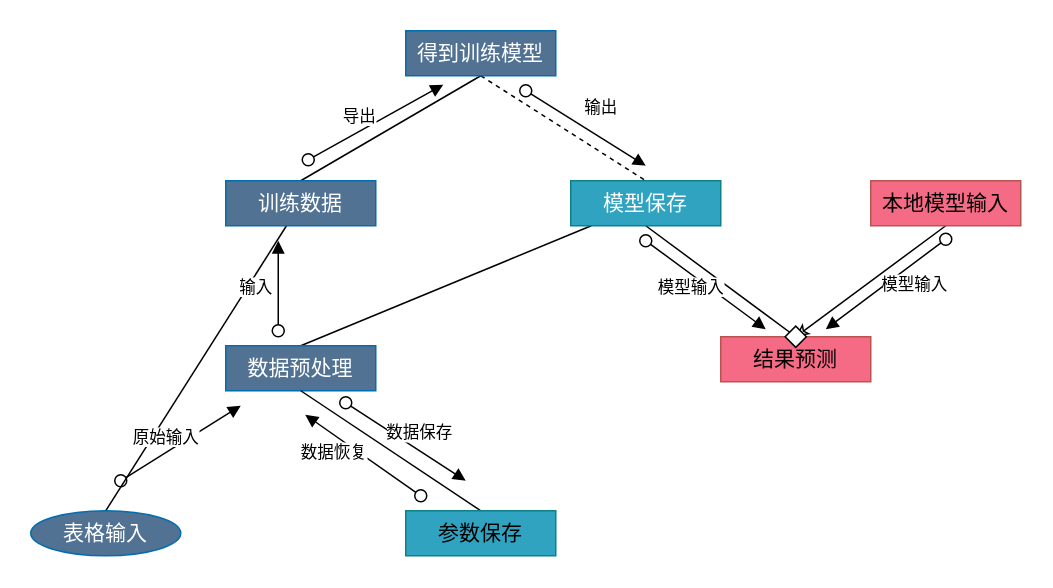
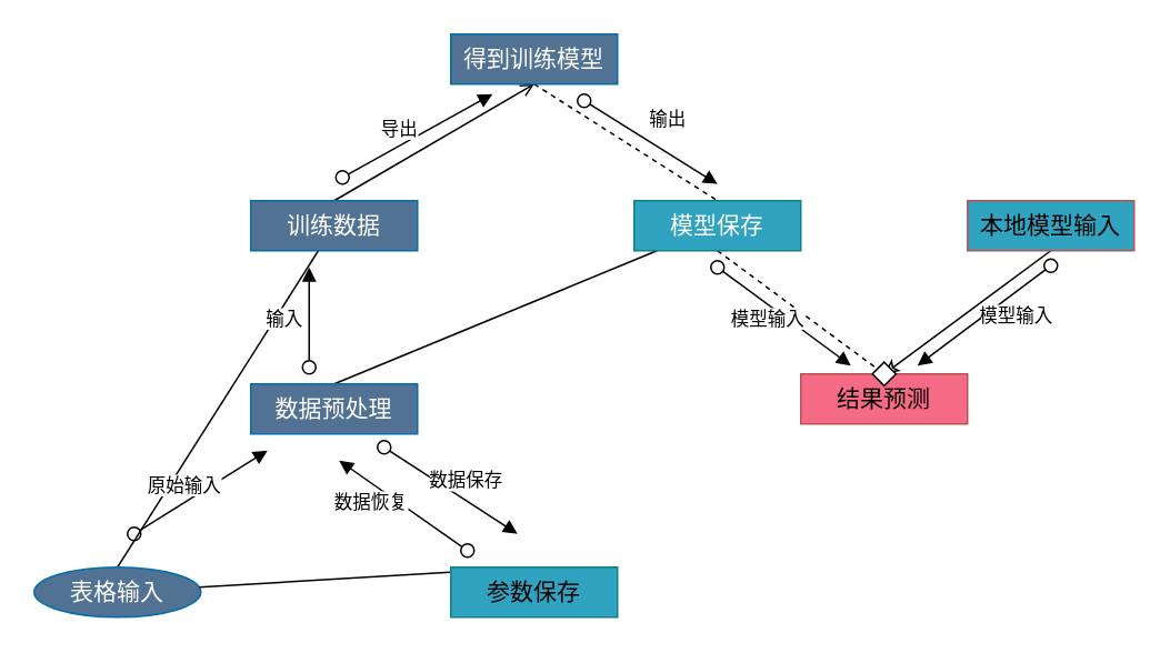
  <mxCell id="0" />
  <mxCell id="1" parent="0" />
  <mxCell id="2" style="rounded=0;orthogonalLoop=1;jettySize=auto;html=1;exitX=0.5;exitY=0;exitDx=0;exitDy=0;fontSize=14;startArrow=none;startFill=0;strokeColor=default;endArrow=none;endFill=0;" edge="1" parent="1" source="3" target="9"><mxGeometry relative="1" as="geometry" /></mxCell>
  <mxCell id="3" value="&lt;font style=&quot;font-size: 14px;&quot;&gt;表格输入&lt;/font&gt;" style="ellipse;whiteSpace=wrap;html=1;fillColor=#517293;fontColor=#ffffff;strokeColor=#006EAF;" vertex="1" parent="1"><mxGeometry x="20" y="340" width="100" height="30" as="geometry" /></mxCell>
  <mxCell id="4" value="原始输入" style="html=1;verticalAlign=bottom;startArrow=oval;startFill=0;endArrow=block;startSize=8;rounded=0;strokeColor=default;" edge="1" parent="1"><mxGeometry x="-0.236" y="1" width="60" relative="1" as="geometry"><mxPoint x="80" y="320" as="sourcePoint" /><mxPoint x="160" y="270" as="targetPoint" /><mxPoint as="offset" /></mxGeometry></mxCell>
  <mxCell id="5" style="edgeStyle=none;rounded=0;orthogonalLoop=1;jettySize=auto;html=1;exitX=0.5;exitY=0;exitDx=0;exitDy=0;fontSize=14;startArrow=none;startFill=0;endArrow=none;endFill=0;strokeColor=default;" edge="1" parent="1" source="6" target="18"><mxGeometry relative="1" as="geometry" /></mxCell>
  <mxCell id="6" value="&lt;span style=&quot;font-size: 14px;&quot;&gt;数据预处理&lt;/span&gt;" style="rounded=0;whiteSpace=wrap;html=1;fillColor=#517293;fontColor=#ffffff;strokeColor=#006EAF;" vertex="1" parent="1"><mxGeometry x="150" y="230" width="100" height="30" as="geometry" /></mxCell>
- <mxCell id="7" style="edgeStyle=none;rounded=0;orthogonalLoop=1;jettySize=auto;html=1;exitX=0.5;exitY=0;exitDx=0;exitDy=0;entryX=0.5;entryY=1;entryDx=0;entryDy=0;fontSize=14;startArrow=none;startFill=0;endArrow=none;endFill=0;strokeColor=default;" edge="1" parent="1" source="9" target="11"><mxGeometry relative="1" as="geometry" /></mxCell>
+ <mxCell id="7" style="edgeStyle=none;rounded=0;orthogonalLoop=1;jettySize=auto;html=1;exitX=0.5;exitY=0;exitDx=0;exitDy=0;entryX=0.5;entryY=1;entryDx=0;entryDy=0;fontSize=14;startArrow=none;startFill=0;endArrow=open;endFill=0;strokeColor=default;" edge="1" parent="1" source="9" target="11"><mxGeometry relative="1" as="geometry" /></mxCell>
  <mxCell id="8" style="edgeStyle=none;rounded=0;orthogonalLoop=1;jettySize=auto;html=1;fontSize=14;startArrow=none;startFill=0;endArrow=none;endFill=0;strokeColor=default;" edge="1" parent="1" source="9"><mxGeometry relative="1" as="geometry"><mxPoint x="200" y="120" as="targetPoint" /></mxGeometry></mxCell>
  <mxCell id="9" value="&lt;span style=&quot;font-size: 14px;&quot;&gt;训练数据&lt;/span&gt;" style="rounded=0;whiteSpace=wrap;html=1;fillColor=#517293;fontColor=#ffffff;strokeColor=#006EAF;" vertex="1" parent="1"><mxGeometry x="150" y="120" width="100" height="30" as="geometry" /></mxCell>
  <mxCell id="10" style="edgeStyle=none;rounded=0;orthogonalLoop=1;jettySize=auto;html=1;exitX=0.5;exitY=1;exitDx=0;exitDy=0;entryX=0.5;entryY=0;entryDx=0;entryDy=0;fontSize=14;startArrow=none;startFill=0;endArrow=none;endFill=0;strokeColor=default;dashed=1;" edge="1" parent="1" source="11" target="18"><mxGeometry relative="1" as="geometry" /></mxCell>
  <mxCell id="11" value="&lt;span style=&quot;font-size: 14px;&quot;&gt;得到训练模型&lt;/span&gt;" style="rounded=0;whiteSpace=wrap;html=1;fillColor=#517293;fontColor=#ffffff;strokeColor=#006EAF;" vertex="1" parent="1"><mxGeometry x="270" y="20" width="100" height="30" as="geometry" /></mxCell>
  <mxCell id="12" style="edgeStyle=none;rounded=0;orthogonalLoop=1;jettySize=auto;html=1;exitX=0.5;exitY=1;exitDx=0;exitDy=0;entryX=0.5;entryY=0;entryDx=0;entryDy=0;fontSize=14;startArrow=none;startFill=0;endArrow=classic;endFill=0;strokeColor=default;" edge="1" parent="1" source="13" target="14"><mxGeometry relative="1" as="geometry" /></mxCell>
- <mxCell id="13" value="&lt;span style=&quot;font-size: 14px;&quot;&gt;本地模型输入&lt;/span&gt;" style="rounded=0;whiteSpace=wrap;html=1;fillColor=#F56A85;strokeColor=#b85450;" vertex="1" parent="1"><mxGeometry x="580" y="120" width="100" height="30" as="geometry" /></mxCell>
+ <mxCell id="13" value="&lt;span style=&quot;font-size: 14px;&quot;&gt;本地模型输入&lt;/span&gt;" style="rounded=0;whiteSpace=wrap;html=1;fillColor=#30a3c0;strokeColor=#b85450;" vertex="1" parent="1"><mxGeometry x="580" y="120" width="100" height="30" as="geometry" /></mxCell>
  <mxCell id="14" value="&lt;span style=&quot;font-size: 14px;&quot;&gt;结果预测&lt;/span&gt;" style="rounded=0;whiteSpace=wrap;html=1;fillColor=#F56A85;strokeColor=#b85450;" vertex="1" parent="1"><mxGeometry x="480" y="224" width="100" height="30" as="geometry" /></mxCell>
- <mxCell id="15" style="edgeStyle=none;rounded=0;orthogonalLoop=1;jettySize=auto;html=1;exitX=0.5;exitY=0;exitDx=0;exitDy=0;entryX=0.5;entryY=1;entryDx=0;entryDy=0;fontSize=14;startArrow=none;startFill=0;endArrow=none;endFill=0;strokeColor=default;" edge="1" parent="1" source="16" target="6"><mxGeometry relative="1" as="geometry" /></mxCell>
+ <mxCell id="15" style="edgeStyle=none;rounded=0;orthogonalLoop=1;jettySize=auto;html=1;exitX=0.5;exitY=0;exitDx=0;exitDy=0;fontSize=14;startArrow=none;startFill=0;endArrow=none;endFill=0;strokeColor=default;" edge="1" parent="1" source="16" target="3"><mxGeometry relative="1" as="geometry" /></mxCell>
  <mxCell id="16" value="&lt;span style=&quot;font-size: 14px;&quot;&gt;参数保存&lt;/span&gt;" style="rounded=0;whiteSpace=wrap;html=1;fillColor=#30a3c0;strokeColor=#0e8088;" vertex="1" parent="1"><mxGeometry x="270" y="340" width="100" height="30" as="geometry" /></mxCell>
- <mxCell id="17" style="edgeStyle=none;rounded=0;orthogonalLoop=1;jettySize=auto;html=1;exitX=0.5;exitY=1;exitDx=0;exitDy=0;entryX=0.5;entryY=0;entryDx=0;entryDy=0;fontSize=14;startArrow=none;startFill=0;endArrow=none;endFill=0;strokeColor=default;" edge="1" parent="1" source="18" target="14"><mxGeometry relative="1" as="geometry" /></mxCell>
+ <mxCell id="17" style="edgeStyle=none;rounded=0;orthogonalLoop=1;jettySize=auto;html=1;exitX=0.5;exitY=1;exitDx=0;exitDy=0;entryX=0.5;entryY=0;entryDx=0;entryDy=0;fontSize=14;startArrow=none;startFill=0;endArrow=none;endFill=0;strokeColor=default;dashed=1;" edge="1" parent="1" source="18" target="14"><mxGeometry relative="1" as="geometry" /></mxCell>
  <mxCell id="18" value="&lt;span style=&quot;font-size: 14px;&quot;&gt;&lt;font color=&quot;#ffffff&quot;&gt;模型保存&lt;/font&gt;&lt;/span&gt;" style="rounded=0;whiteSpace=wrap;html=1;fillColor=#30a3c0;strokeColor=#0e8088;" vertex="1" parent="1"><mxGeometry x="380" y="120" width="100" height="30" as="geometry" /></mxCell>
  <mxCell id="19" value="数据保存" style="html=1;verticalAlign=bottom;startArrow=oval;startFill=0;endArrow=block;startSize=8;rounded=0;strokeColor=default;" edge="1" parent="1"><mxGeometry x="0.195" y="2" width="60" relative="1" as="geometry"><mxPoint x="230" y="268" as="sourcePoint" /><mxPoint x="310" y="320" as="targetPoint" /><mxPoint as="offset" /></mxGeometry></mxCell>
  <mxCell id="20" value="数据恢复" style="html=1;verticalAlign=bottom;startArrow=oval;startFill=0;endArrow=block;startSize=8;rounded=0;strokeColor=default;" edge="1" parent="1"><mxGeometry x="0.226" y="16" width="60" relative="1" as="geometry"><mxPoint x="280" y="330" as="sourcePoint" /><mxPoint x="203" y="276" as="targetPoint" /><mxPoint x="-1" as="offset" /></mxGeometry></mxCell>
  <mxCell id="21" value="输入" style="html=1;verticalAlign=bottom;startArrow=oval;startFill=0;endArrow=block;startSize=8;rounded=0;strokeColor=default;" edge="1" parent="1"><mxGeometry x="-0.333" y="15" width="60" relative="1" as="geometry"><mxPoint x="185" y="220" as="sourcePoint" /><mxPoint x="185" y="160" as="targetPoint" /><mxPoint as="offset" /></mxGeometry></mxCell>
  <mxCell id="22" value="导出" style="html=1;verticalAlign=bottom;startArrow=oval;startFill=0;endArrow=block;startSize=8;rounded=0;strokeColor=default;" edge="1" parent="1"><mxGeometry x="-0.236" y="1" width="60" relative="1" as="geometry"><mxPoint x="205" y="106" as="sourcePoint" /><mxPoint x="295" y="56" as="targetPoint" /><mxPoint as="offset" /></mxGeometry></mxCell>
  <mxCell id="23" value="输出" style="html=1;verticalAlign=bottom;startArrow=oval;startFill=0;endArrow=block;startSize=8;rounded=0;strokeColor=default;" edge="1" parent="1"><mxGeometry x="0.124" y="10" width="60" relative="1" as="geometry"><mxPoint x="350" y="60" as="sourcePoint" /><mxPoint x="430" y="110" as="targetPoint" /><mxPoint as="offset" /></mxGeometry></mxCell>
  <mxCell id="24" value="" style="rounded=0;whiteSpace=wrap;html=1;fontSize=14;rotation=45;" vertex="1" parent="1"><mxGeometry x="525" y="219" width="10" height="10" as="geometry" /></mxCell>
  <mxCell id="25" value="模型输入" style="html=1;verticalAlign=bottom;startArrow=oval;startFill=0;endArrow=block;startSize=8;rounded=0;strokeColor=default;" edge="1" parent="1"><mxGeometry x="-0.036" y="-14" width="60" relative="1" as="geometry"><mxPoint x="430" y="160" as="sourcePoint" /><mxPoint x="510" y="219" as="targetPoint" /><mxPoint as="offset" /></mxGeometry></mxCell>
  <mxCell id="26" value="模型输入" style="html=1;verticalAlign=bottom;startArrow=oval;startFill=0;endArrow=block;startSize=8;rounded=0;strokeColor=default;" edge="1" parent="1"><mxGeometry x="-0.207" y="19" width="60" relative="1" as="geometry"><mxPoint x="630" y="159" as="sourcePoint" /><mxPoint x="550" y="219" as="targetPoint" /><mxPoint as="offset" /></mxGeometry></mxCell>
